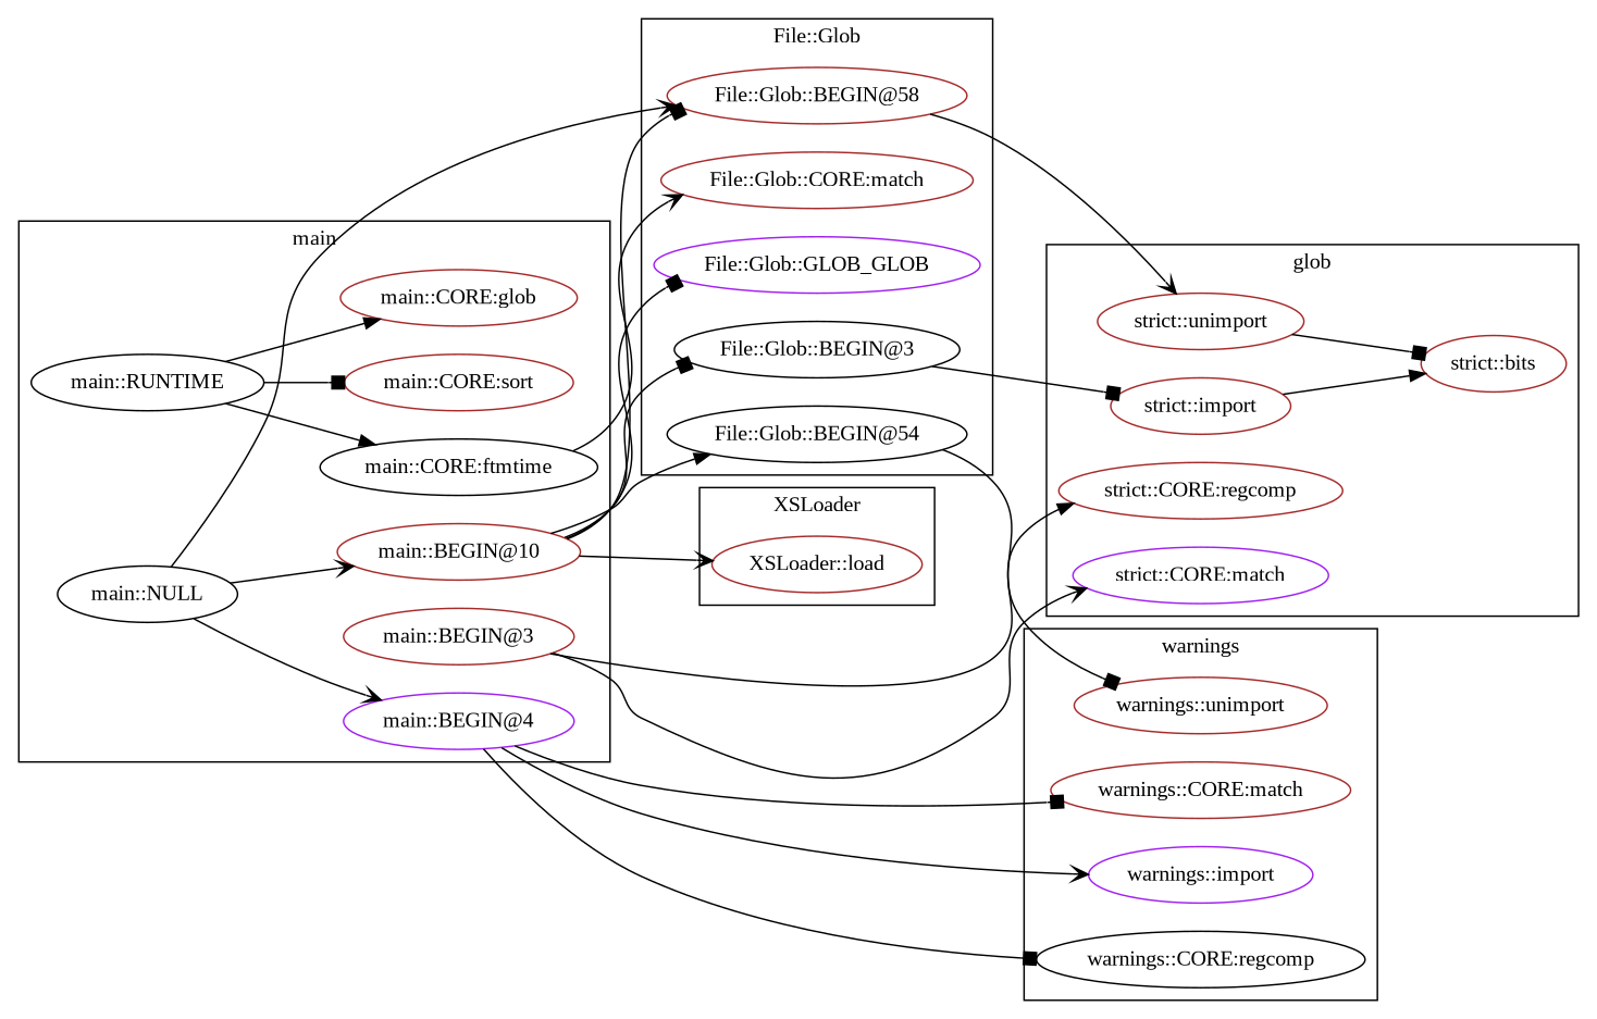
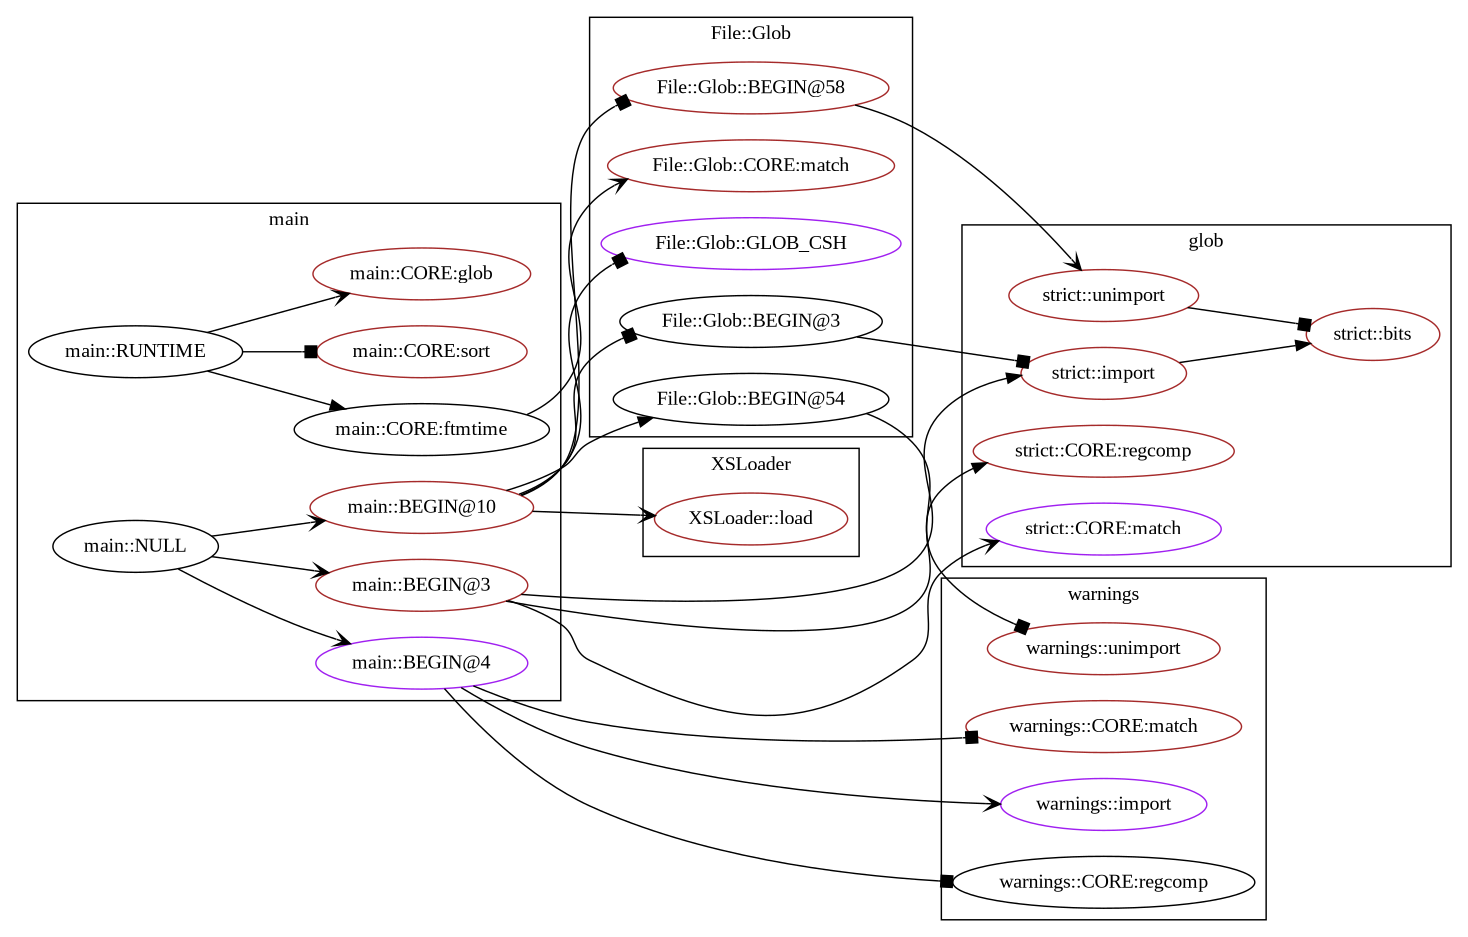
  digraph {
    fontname="Liberation Serif"
    rankdir=LR
    node [color=brown fontname="Liberation Serif"]
    edge [arrowhead=box fontname="Liberation Serif"]
    "File::Glob::BEGIN@58"
    "File::Glob::CORE:match"
    "File::Glob::BEGIN@54" [color=black]
    "File::Glob::BEGIN@3" [color=black]
-   "File::Glob::GLOB_CSH" [color=purple label="File::Glob::GLOB_GLOB"]
+   "File::Glob::GLOB_CSH" [color=purple]
    "XSLoader::load"
    "warnings::CORE:regcomp" [color=black]
    "warnings::unimport"
    "warnings::CORE:match"
    "warnings::import" [color=purple]
    "strict::unimport"
    "strict::CORE:match" [color=purple]
    "strict::import"
    "strict::bits"
    "strict::CORE:regcomp"
    "main::BEGIN@4" [color=purple]
    "main::BEGIN@10"
    "main::BEGIN@3"
    "main::RUNTIME" [color=black]
    "main::CORE:ftmtime" [color=black]
    "main::NULL" [color=black]
    "main::CORE:sort"
    "main::CORE:glob"
    subgraph cluster_1 {
      label="File::Glob"
      "File::Glob::BEGIN@58"
      "File::Glob::CORE:match"
      "File::Glob::BEGIN@54"
      "File::Glob::BEGIN@3"
      "File::Glob::GLOB_CSH"
    }
    subgraph cluster_2 {
      label=XSLoader
      "XSLoader::load"
    }
    subgraph cluster_3 {
      label=warnings
      "warnings::CORE:regcomp"
      "warnings::unimport"
      "warnings::CORE:match"
      "warnings::import"
    }
    subgraph cluster_4 {
      label=glob
      "strict::unimport"
      "strict::CORE:match"
      "strict::import"
      "strict::bits"
      "strict::CORE:regcomp"
    }
    subgraph cluster_5 {
      label=main
      "main::BEGIN@4"
      "main::BEGIN@10"
      "main::BEGIN@3"
      "main::RUNTIME"
      "main::CORE:ftmtime"
      "main::NULL"
      "main::CORE:sort"
      "main::CORE:glob"
    }
    "File::Glob::BEGIN@58" -> "strict::unimport" [arrowhead=vee]
    "File::Glob::BEGIN@54" -> "warnings::unimport"
    "File::Glob::BEGIN@3" -> "strict::import"
    "strict::unimport" -> "strict::bits"
    "strict::import" -> "strict::bits" [arrowhead=normal]
    "main::BEGIN@4" -> "warnings::CORE:regcomp"
    "main::BEGIN@4" -> "warnings::CORE:match"
    "main::BEGIN@4" -> "warnings::import" [arrowhead=vee]
    "main::BEGIN@10" -> "File::Glob::BEGIN@58"
    "main::BEGIN@10" -> "File::Glob::BEGIN@54" [arrowhead=normal]
    "main::BEGIN@10" -> "File::Glob::BEGIN@3"
    "main::BEGIN@10" -> "File::Glob::GLOB_CSH"
    "main::BEGIN@10" -> "XSLoader::load" [arrowhead=vee]
    "main::BEGIN@3" -> "strict::CORE:match" [arrowhead=vee]
+   "main::BEGIN@3" -> "strict::import" [arrowhead=normal]
    "main::BEGIN@3" -> "strict::CORE:regcomp" [arrowhead=normal]
    "main::RUNTIME" -> "main::CORE:ftmtime" [arrowhead=normal]
    "main::RUNTIME" -> "main::CORE:sort"
-   "main::RUNTIME" -> "main::CORE:glob" [arrowhead=normal]
+   "main::RUNTIME" -> "main::CORE:glob" [arrowhead=vee]
    "main::CORE:ftmtime" -> "File::Glob::CORE:match" [arrowhead=vee]
    "main::NULL" -> "main::BEGIN@4" [arrowhead=vee]
    "main::NULL" -> "main::BEGIN@10" [arrowhead=vee]
-   "main::NULL" -> "File::Glob::BEGIN@58" [arrowhead=vee]
+   "main::NULL" -> "main::BEGIN@3" [arrowhead=vee]
  }
